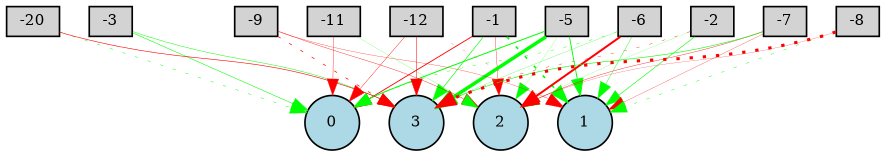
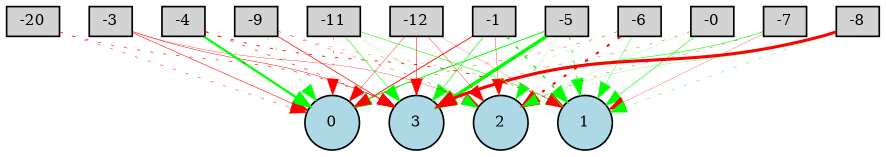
  digraph {
    node [fillcolor=lightgray fontsize=9 shape=box style=filled]
    edge [color=red style=solid]
    -1 [height=0.2 width=0.2]
    0 [fillcolor=lightblue height=0.2 shape=circle width=0.2]
    1 [fillcolor=lightblue height=0.2 shape=circle width=0.2]
    2 [fillcolor=lightblue height=0.2 shape=circle width=0.2]
    3 [fillcolor=lightblue height=0.2 shape=circle width=0.2]
-   -2 [height=0.2 width=0.2]
+   -2 [height=0.2 width=0.2 label=-0]
    -3 [height=0.2 width=0.2]
+   -4 [height=0.2 width=0.2]
    -5 [height=0.2 width=0.2]
    -6 [height=0.2 width=0.2]
    -7 [height=0.2 width=0.2]
    -8 [height=0.2 width=0.2]
    -9 [height=0.2 width=0.2]
    n14 [height=0.2 label=-20 width=0.2]
    -11 [height=0.2 width=0.2]
    -12 [height=0.2 width=0.2]
    -1 -> 0 [penwidth=0.5311982310236885]
    -1 -> 1 [color=green penwidth=0.9803033432671178 style=dotted]
    -1 -> 2 [penwidth=0.21338765884147237]
    -1 -> 3 [color=green penwidth=0.3893122698608711]
    -2 -> 1 [color=green penwidth=0.35646418164937377]
    -2 -> 2 [color=green penwidth=0.10333154823865091]
    -2 -> 3 [penwidth=0.21274107908472384 style=dotted]
-   -3 -> 0 [color=green penwidth=0.3272455259975129]
-   -3 -> 3 [color=green penwidth=0.2815586409792483]
+   -3 -> 0 [penwidth=0.3272455259975129]
+   -3 -> 2 [penwidth=0.19516373754141592]
+   -3 -> 3 [penwidth=0.2815586409792483]
+   -4 -> 0 [color=green penwidth=1.3335943530600884]
+   -4 -> 1 [penwidth=0.5212786720829602 style=dotted]
+   -4 -> 3 [penwidth=0.36952919205382284 style=dotted]
    -5 -> 0 [color=green penwidth=0.5956462279128187]
-   -5 -> 1 [color=green penwidth=0.5508480372682059]
+   -5 -> 1 [color=green penwidth=0.5508480372682059 style=dotted]
    -5 -> 2 [color=green penwidth=0.10221448620479547]
    -5 -> 3 [color=green penwidth=2.1073183331510488]
-   -6 -> 0 [color=green penwidth=0.23663984309250283 style=dotted]
+   -6 -> 0 [penwidth=0.23663984309250283 style=dotted]
    -6 -> 1 [color=green penwidth=0.23657620721625747]
-   -6 -> 2 [penwidth=1.2038663717652867]
-   -6 -> 3 [color=green penwidth=0.1531326459637818]
+   -6 -> 2 [penwidth=1.2038663717652867 style=dotted]
+   -6 -> 3 [color=green penwidth=0.1531326459637818 style=dotted]
    -7 -> 1 [penwidth=0.16509941995940097]
-   -7 -> 2 [penwidth=0.22532023274258553]
+   -7 -> 2 [penwidth=0.22532023274258553 style=dotted]
    -7 -> 3 [color=green penwidth=0.35359614731930444]
    -8 -> 1 [color=green penwidth=0.25466034213508115 style=dotted]
-   -8 -> 2 [penwidth=0.12682291506733248]
-   -8 -> 3 [penwidth=1.8480273033095722 style=dotted]
-   -9 -> 1 [penwidth=0.17174901419726232]
-   -9 -> 2 [penwidth=0.2242874496736788]
-   -9 -> 3 [penwidth=0.42101182549872407 style=dotted]
-   n14 -> 0 [color=green penwidth=0.26590175313279074 style=dotted]
-   n14 -> 3 [penwidth=0.35606629787379773]
-   -11 -> 0 [penwidth=0.21568242753307298]
+   -8 -> 2 [color=green penwidth=0.12682291506733248]
+   -8 -> 3 [penwidth=1.8480273033095722]
+   -9 -> 0 [color=green penwidth=0.2855525318474351 style=dotted]
+   -9 -> 1 [penwidth=0.17174901419726232 style=dotted]
+   -9 -> 2 [penwidth=0.2242874496736788 style=dotted]
+   -9 -> 3 [penwidth=0.42101182549872407]
+   n14 -> 0 [penwidth=0.26590175313279074 style=dotted]
+   n14 -> 3 [penwidth=0.35606629787379773 style=dotted]
+   -11 -> 0 [penwidth=0.21568242753307298 style=dotted]
+   -11 -> 1 [color=green penwidth=0.3296219878759321]
    -11 -> 2 [color=green penwidth=0.11959515545246802]
+   -11 -> 3 [color=green penwidth=0.3390086202589856]
    -12 -> 0 [penwidth=0.23335109413338867]
-   -12 -> 1 [penwidth=0.11555707964785189 style=dotted]
+   -12 -> 1 [penwidth=0.11555707964785189]
+   -12 -> 2 [penwidth=0.23332567032103635]
    -12 -> 3 [penwidth=0.30905921830409705]
  }
